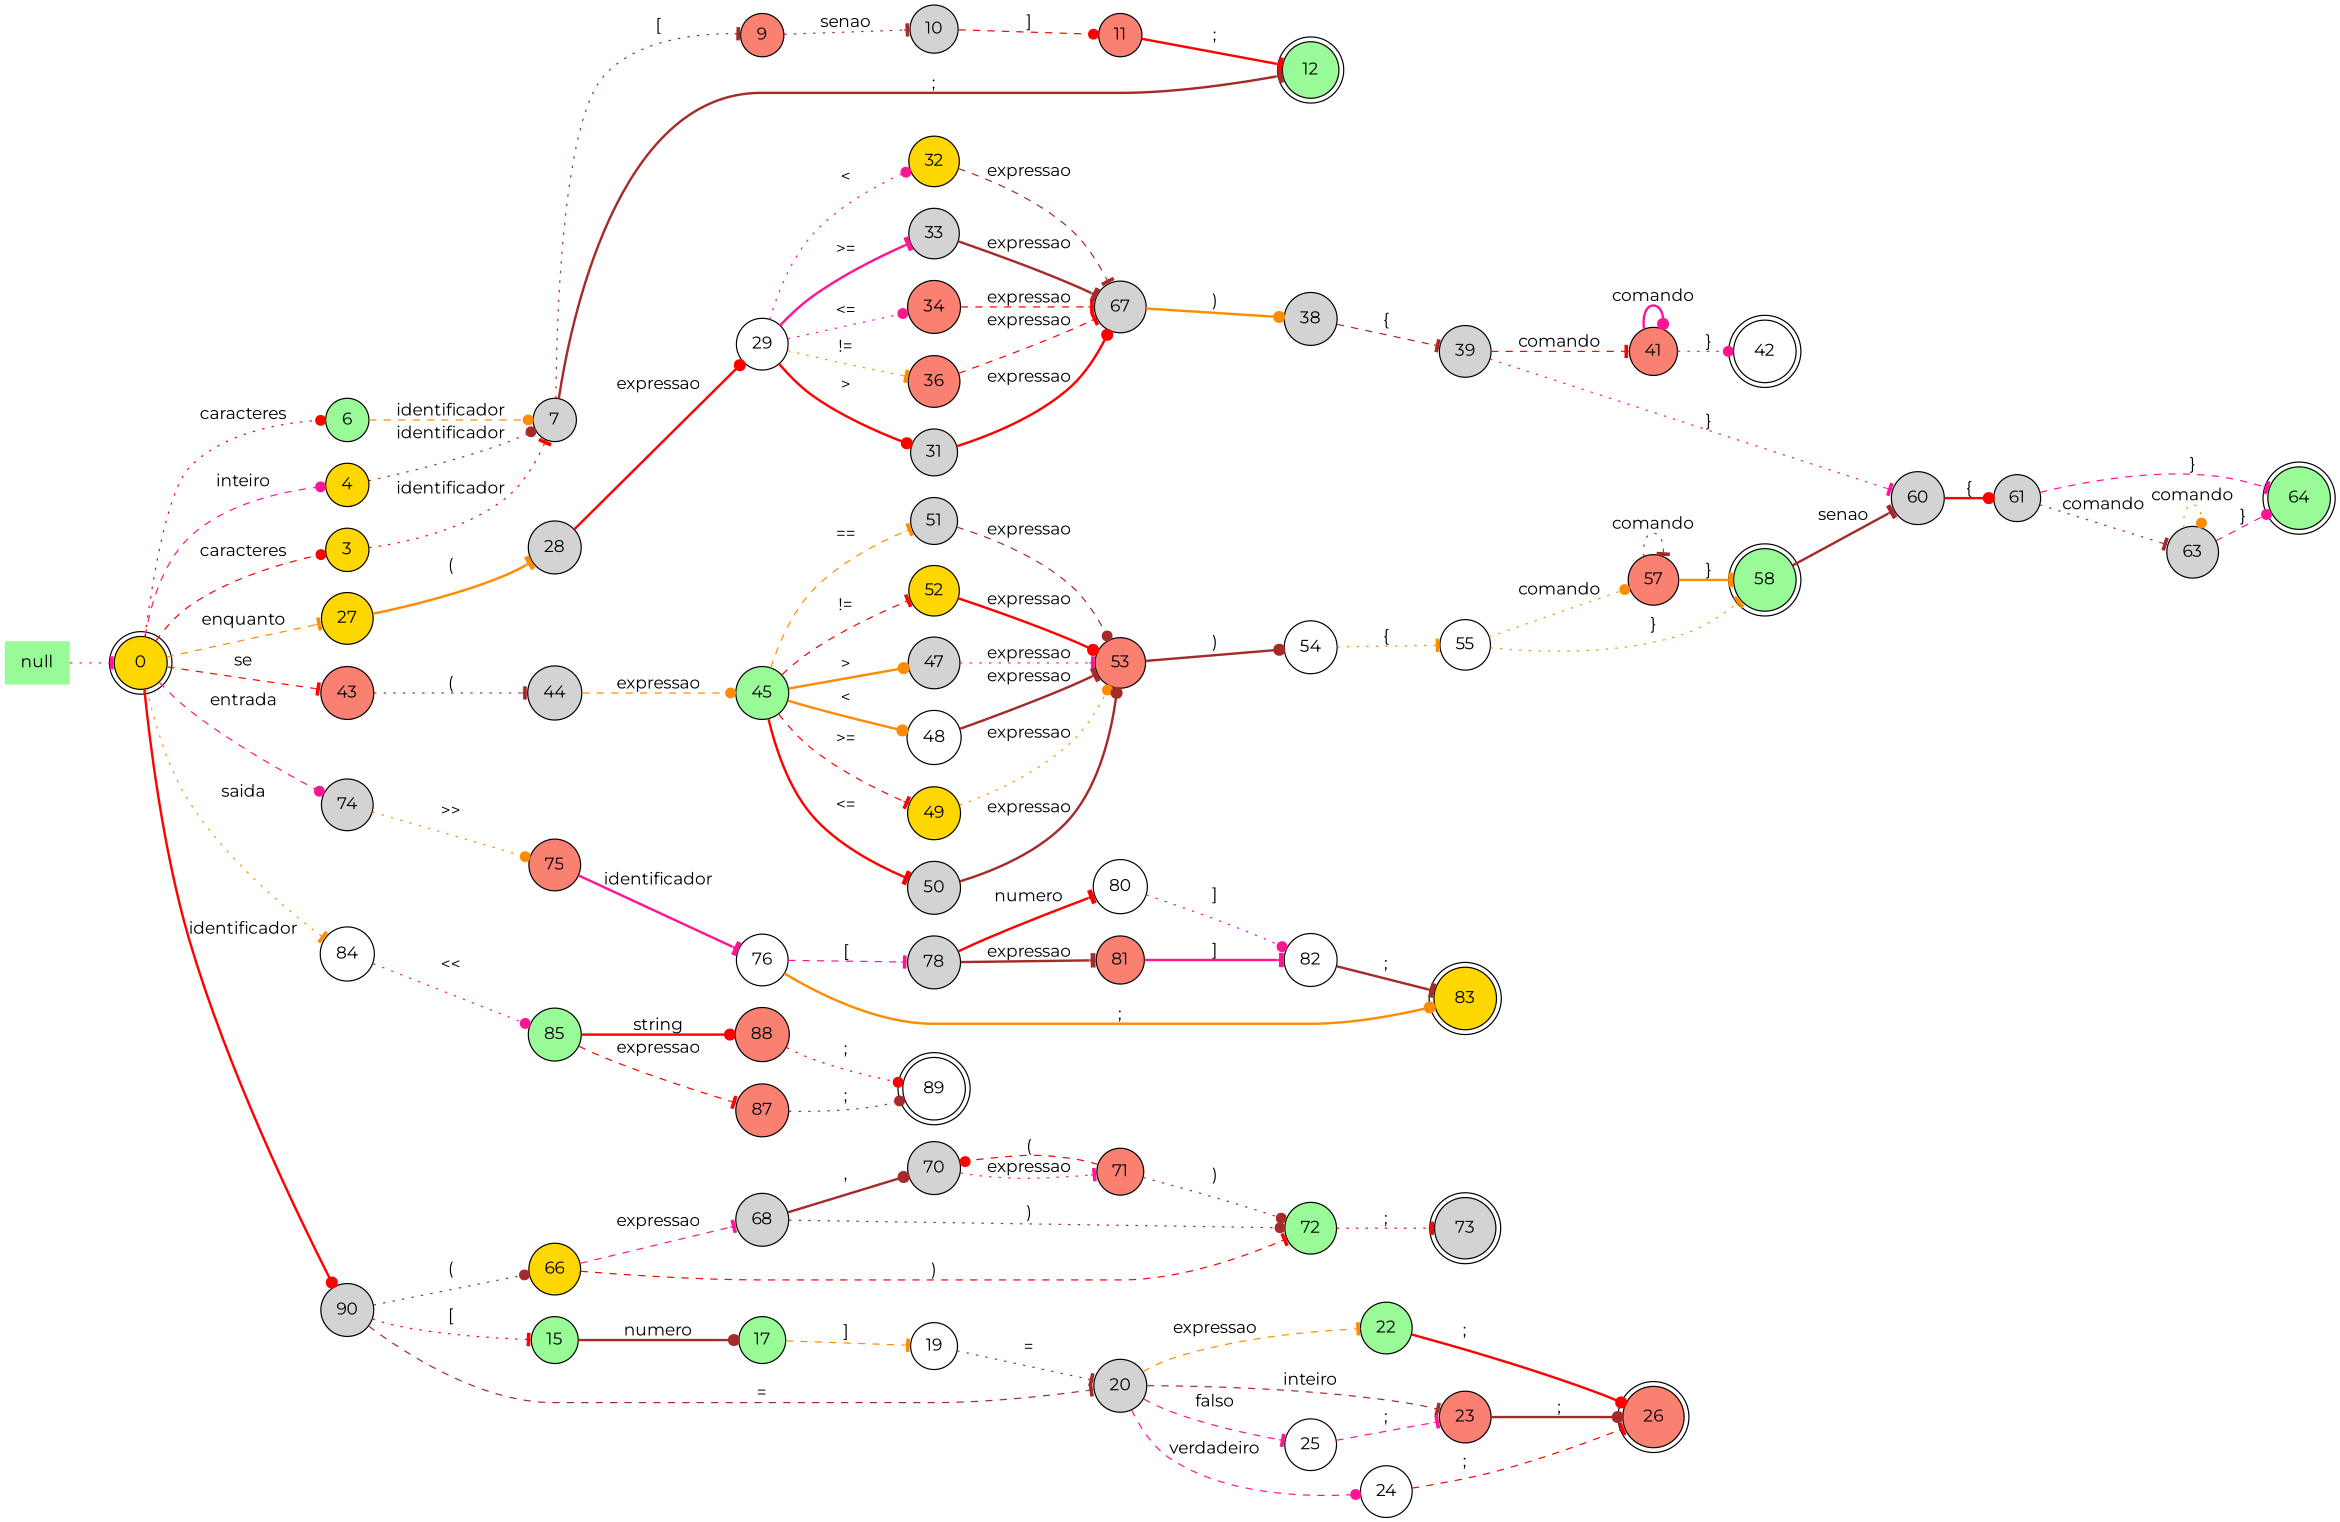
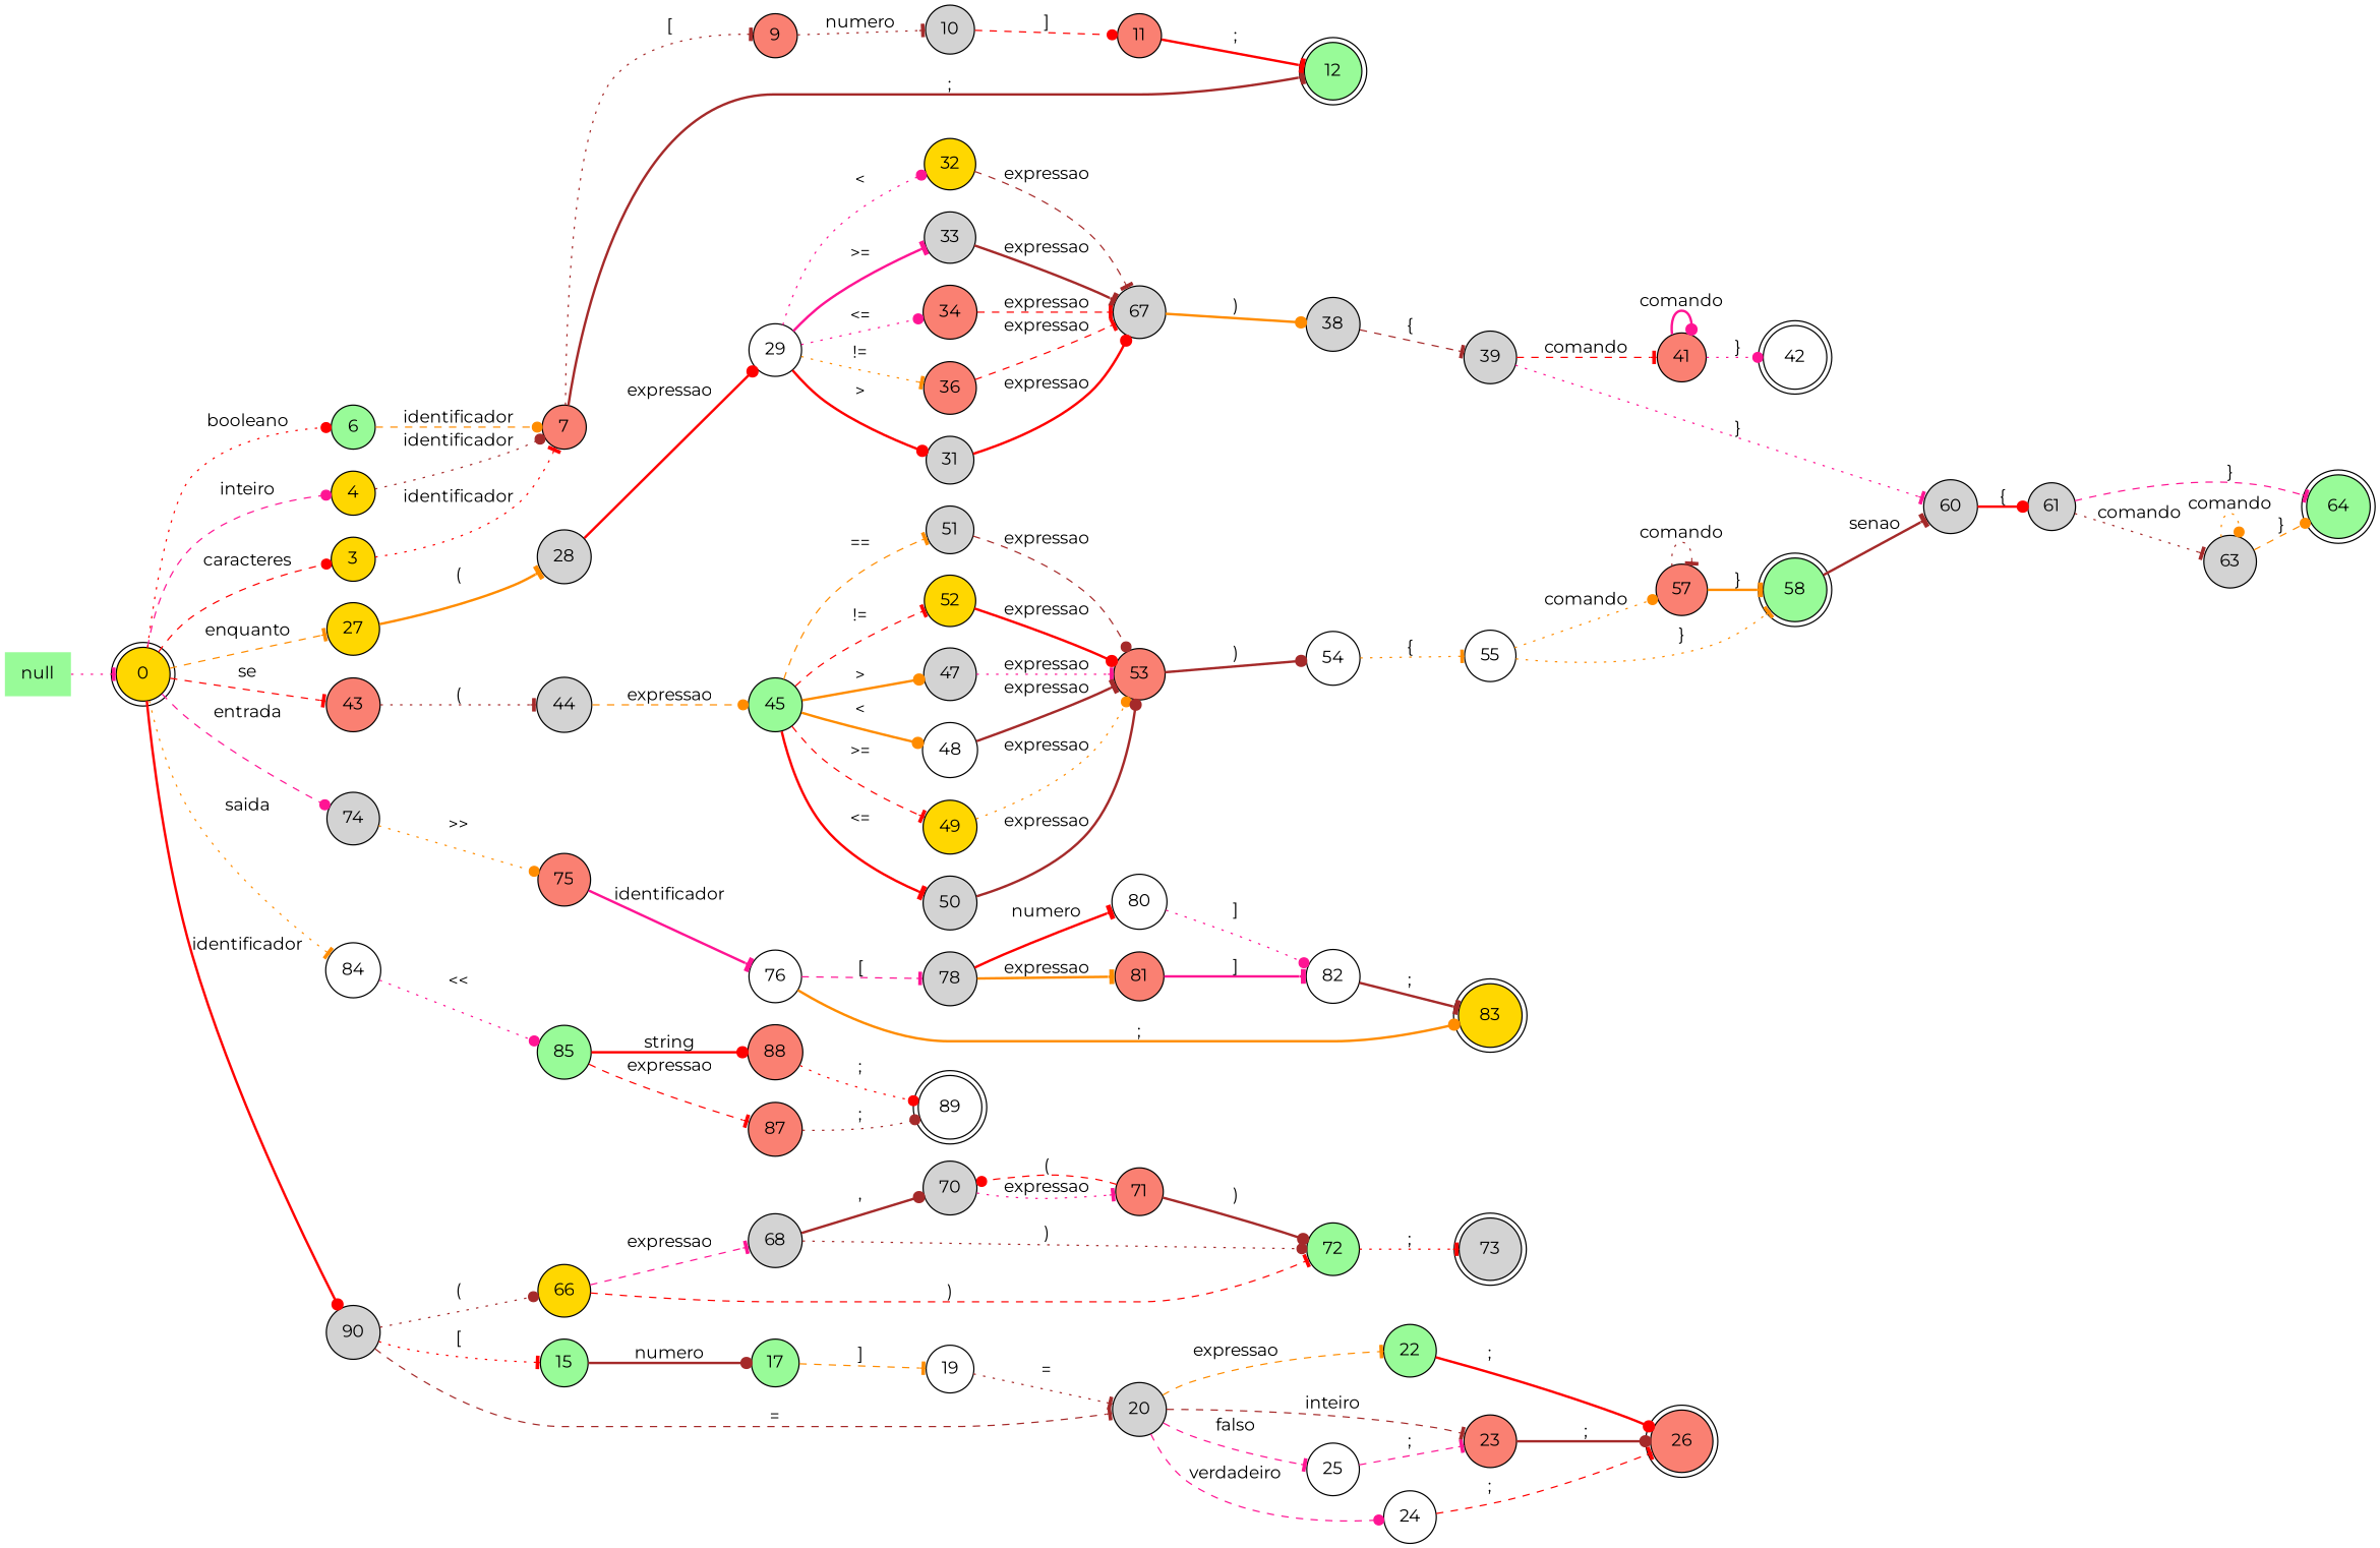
  digraph {
    fontname=Montserrat
    rankdir=LR
    node [fillcolor=lightgrey fontname=Montserrat shape=circle style=filled]
    edge [arrowhead=tee color=red fontname=Montserrat style=dotted]
    null [fillcolor=palegreen shape=plaintext]
    0 [fillcolor=gold shape=doublecircle]
    4 [fillcolor=gold]
    n4 [fillcolor=gold label=3]
    6 [fillcolor=palegreen]
    27 [fillcolor=gold]
    43 [fillcolor=salmon]
    74
    84 [fillcolor=white]
    90
-   7
+   7 [fillcolor=salmon]
    28
    44
    75 [fillcolor=salmon]
    85 [fillcolor=palegreen]
    15 [fillcolor=palegreen]
    20
    66 [fillcolor=gold]
    12 [fillcolor=palegreen shape=doublecircle]
    26 [fillcolor=salmon shape=doublecircle]
    42 [fillcolor=white shape=doublecircle]
    58 [fillcolor=palegreen shape=doublecircle]
    60
    61
    64 [fillcolor=palegreen shape=doublecircle]
    73 [shape=doublecircle]
    83 [fillcolor=gold shape=doublecircle]
    89 [fillcolor=white shape=doublecircle]
    9 [fillcolor=salmon]
    29 [fillcolor=white]
    45 [fillcolor=palegreen]
    76 [fillcolor=white]
    87 [fillcolor=salmon]
    88 [fillcolor=salmon]
    17 [fillcolor=palegreen]
    22 [fillcolor=palegreen]
    23 [fillcolor=salmon]
    24 [fillcolor=white]
    25 [fillcolor=white]
    68
    72 [fillcolor=palegreen]
    10
    11 [fillcolor=salmon]
    19 [fillcolor=white]
    31
    32 [fillcolor=gold]
    33
    34 [fillcolor=salmon]
    36 [fillcolor=salmon]
    n50 [label=67]
    38
    39
    41 [fillcolor=salmon]
    47
    48 [fillcolor=white]
    49 [fillcolor=gold]
    50
    51
    52 [fillcolor=gold]
    53 [fillcolor=salmon]
    54 [fillcolor=white]
    55 [fillcolor=white]
    57 [fillcolor=salmon]
    63
    70
    71 [fillcolor=salmon]
    78
    80 [fillcolor=white]
    81 [fillcolor=salmon]
    82 [fillcolor=white]
    null -> 0 [color=deeppink]
    0 -> 4 [arrowhead=dot color=deeppink label=inteiro style=dashed]
    0 -> n4 [arrowhead=dot label=caracteres style=dashed]
-   0 -> 6 [arrowhead=dot label=caracteres]
+   0 -> 6 [arrowhead=dot label=booleano]
    0 -> 27 [color=darkorange label=enquanto style=dashed]
    0 -> 43 [label=se style=dashed]
    0 -> 74 [arrowhead=dot color=deeppink label=entrada style=dashed]
    0 -> 84 [color=darkorange label=saida]
    0 -> 90 [arrowhead=dot label=identificador style=bold]
    4 -> 7 [arrowhead=dot color=brown label=identificador]
    n4 -> 7 [label=identificador]
    6 -> 7 [arrowhead=dot color=darkorange label=identificador style=dashed]
    27 -> 28 [color=darkorange label="(" style=bold]
    43 -> 44 [color=brown label="("]
    74 -> 75 [arrowhead=dot color=darkorange label=">>"]
    84 -> 85 [arrowhead=dot color=deeppink label="<<"]
    90 -> 15 [label="["]
    90 -> 20 [color=brown label="=" style=dashed]
    90 -> 66 [arrowhead=dot color=brown label="("]
    7 -> 12 [color=brown label=";" style=bold]
    7 -> 9 [color=brown label="["]
    28 -> 29 [arrowhead=dot label=expressao style=bold]
    44 -> 45 [arrowhead=dot color=darkorange label=expressao style=dashed]
    75 -> 76 [color=deeppink label=identificador style=bold]
    85 -> 87 [label=expressao style=dashed]
    85 -> 88 [arrowhead=dot label=string style=bold]
    15 -> 17 [arrowhead=dot color=brown label=numero style=bold]
    20 -> 22 [color=darkorange label=expressao style=dashed]
    20 -> 23 [color=brown label=inteiro style=dashed]
    20 -> 24 [arrowhead=dot color=deeppink label=verdadeiro style=dashed]
    20 -> 25 [color=deeppink label=falso style=dashed]
    66 -> 68 [color=deeppink label=expressao style=dashed]
    66 -> 72 [label=")" style=dashed]
    58 -> 60 [color=brown label=senao style=bold]
    60 -> 61 [arrowhead=dot label="{" style=bold]
    61 -> 64 [color=deeppink label="}" style=dashed]
    61 -> 63 [color=brown label=comando]
-   9 -> 10 [color=brown label=senao]
+   9 -> 10 [color=brown label=numero]
    29 -> 31 [arrowhead=dot label=">" style=bold]
    29 -> 32 [arrowhead=dot color=deeppink label="<"]
    29 -> 33 [color=deeppink label=">=" style=bold]
    29 -> 34 [arrowhead=dot color=deeppink label="<="]
    29 -> 36 [color=darkorange label="!="]
    45 -> 47 [arrowhead=dot color=darkorange label=">" style=bold]
    45 -> 48 [arrowhead=dot color=darkorange label="<" style=bold]
    45 -> 49 [label=">=" style=dashed]
    45 -> 50 [label="<=" style=bold]
    45 -> 51 [color=darkorange label="==" style=dashed]
    45 -> 52 [label="!=" style=dashed]
    76 -> 83 [arrowhead=dot color=darkorange label=";" style=bold]
    76 -> 78 [color=deeppink label="[" style=dashed]
    87 -> 89 [arrowhead=dot color=brown label=";"]
    88 -> 89 [arrowhead=dot label=";"]
    17 -> 19 [color=darkorange label="]" style=dashed]
    22 -> 26 [arrowhead=dot label=";" style=bold]
    23 -> 26 [arrowhead=dot color=brown label=";" style=bold]
    24 -> 26 [label=";" style=dashed]
    25 -> 23 [color=deeppink label=";" style=dashed]
    68 -> 72 [arrowhead=dot color=brown label=")"]
    68 -> 70 [arrowhead=dot color=brown label="," style=bold]
    72 -> 73 [label=";"]
    10 -> 11 [arrowhead=dot label="]" style=dashed]
    11 -> 12 [label=";" style=bold]
    19 -> 20 [color=brown label="="]
    31 -> n50 [arrowhead=dot label=expressao style=bold]
    32 -> n50 [color=brown label=expressao style=dashed]
    33 -> n50 [color=brown label=expressao style=bold]
    34 -> n50 [label=expressao style=dashed]
    36 -> n50 [label=expressao style=dashed]
    n50 -> 38 [arrowhead=dot color=darkorange label=")" style=bold]
    38 -> 39 [color=brown label="{" style=dashed]
    39 -> 60 [color=deeppink label="}"]
    39 -> 41 [label=comando style=dashed]
    41 -> 42 [arrowhead=dot color=deeppink label="}"]
    41 -> 41 [arrowhead=dot color=deeppink label=comando style=bold]
    47 -> 53 [color=deeppink label=expressao]
    48 -> 53 [color=brown label=expressao style=bold]
    49 -> 53 [arrowhead=dot color=darkorange label=expressao]
    50 -> 53 [arrowhead=dot color=brown label=expressao style=bold]
    51 -> 53 [arrowhead=dot color=brown label=expressao style=dashed]
    52 -> 53 [arrowhead=dot label=expressao style=bold]
    53 -> 54 [arrowhead=dot color=brown label=")" style=bold]
    54 -> 55 [color=darkorange label="{"]
    55 -> 58 [color=darkorange label="}"]
    55 -> 57 [arrowhead=dot color=darkorange label=comando]
    57 -> 58 [color=darkorange label="}" style=bold]
    57 -> 57 [color=brown label=comando]
-   63 -> 64 [arrowhead=dot color=deeppink label="}" style=dashed]
+   63 -> 64 [arrowhead=dot color=darkorange label="}" style=dashed]
    63 -> 63 [arrowhead=dot color=darkorange label=comando]
    70 -> 71 [color=deeppink label=expressao]
-   71 -> 72 [arrowhead=dot color=brown label=")"]
+   71 -> 72 [arrowhead=dot color=brown label=")" style=bold]
    71 -> 70 [arrowhead=dot label="(" style=dashed]
    78 -> 80 [label=numero style=bold]
-   78 -> 81 [color=brown label=expressao style=bold]
+   78 -> 81 [color=darkorange label=expressao style=bold]
    80 -> 82 [arrowhead=dot color=deeppink label="]"]
    81 -> 82 [color=deeppink label="]" style=bold]
    82 -> 83 [color=brown label=";" style=bold]
  }
